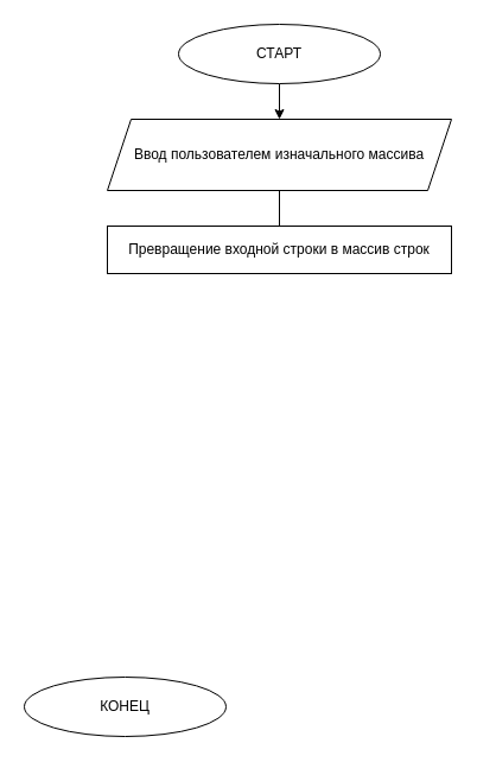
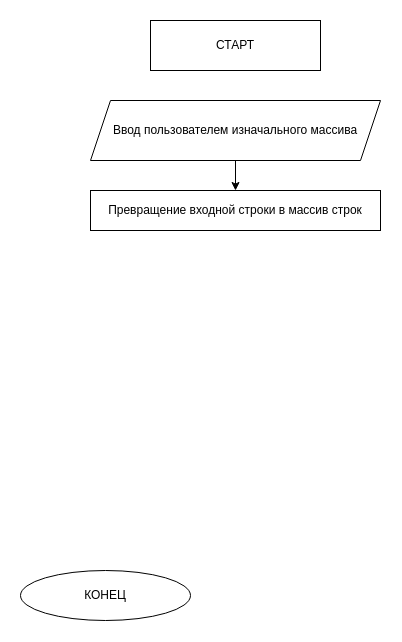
  <mxCell id="0" />
  <mxCell id="1" parent="0" />
- <mxCell id="2" value="" style="edgeStyle=none;html=1;" edge="1" parent="1" source="3" target="6"><mxGeometry relative="1" as="geometry" /></mxCell>
- <mxCell id="3" value="СТАРТ" style="ellipse;whiteSpace=wrap;html=1;" vertex="1" parent="1"><mxGeometry x="150" y="20" width="170" height="50" as="geometry" /></mxCell>
+ <mxCell id="3" value="СТАРТ" style="whiteSpace=wrap;html=1;rounded=0;" vertex="1" parent="1"><mxGeometry x="150" y="20" width="170" height="50" as="geometry" /></mxCell>
  <mxCell id="4" value="КОНЕЦ" style="ellipse;whiteSpace=wrap;html=1;" vertex="1" parent="1"><mxGeometry x="20" y="570" width="170" height="50" as="geometry" /></mxCell>
- <mxCell id="5" value="" style="edgeStyle=none;html=1;endArrow=none;" edge="1" parent="1" source="6" target="7"><mxGeometry relative="1" as="geometry" /></mxCell>
+ <mxCell id="5" value="" style="edgeStyle=none;html=1;" edge="1" parent="1" source="6" target="7"><mxGeometry relative="1" as="geometry" /></mxCell>
  <mxCell id="6" value="Ввод пользователем изначального массива" style="shape=parallelogram;perimeter=parallelogramPerimeter;whiteSpace=wrap;html=1;fixedSize=1;" vertex="1" parent="1"><mxGeometry x="90" y="100" width="290" height="60" as="geometry" /></mxCell>
  <mxCell id="7" value="Превращение входной строки в массив строк" style="whiteSpace=wrap;html=1;" vertex="1" parent="1"><mxGeometry x="90" y="190" width="290" height="40" as="geometry" /></mxCell>
